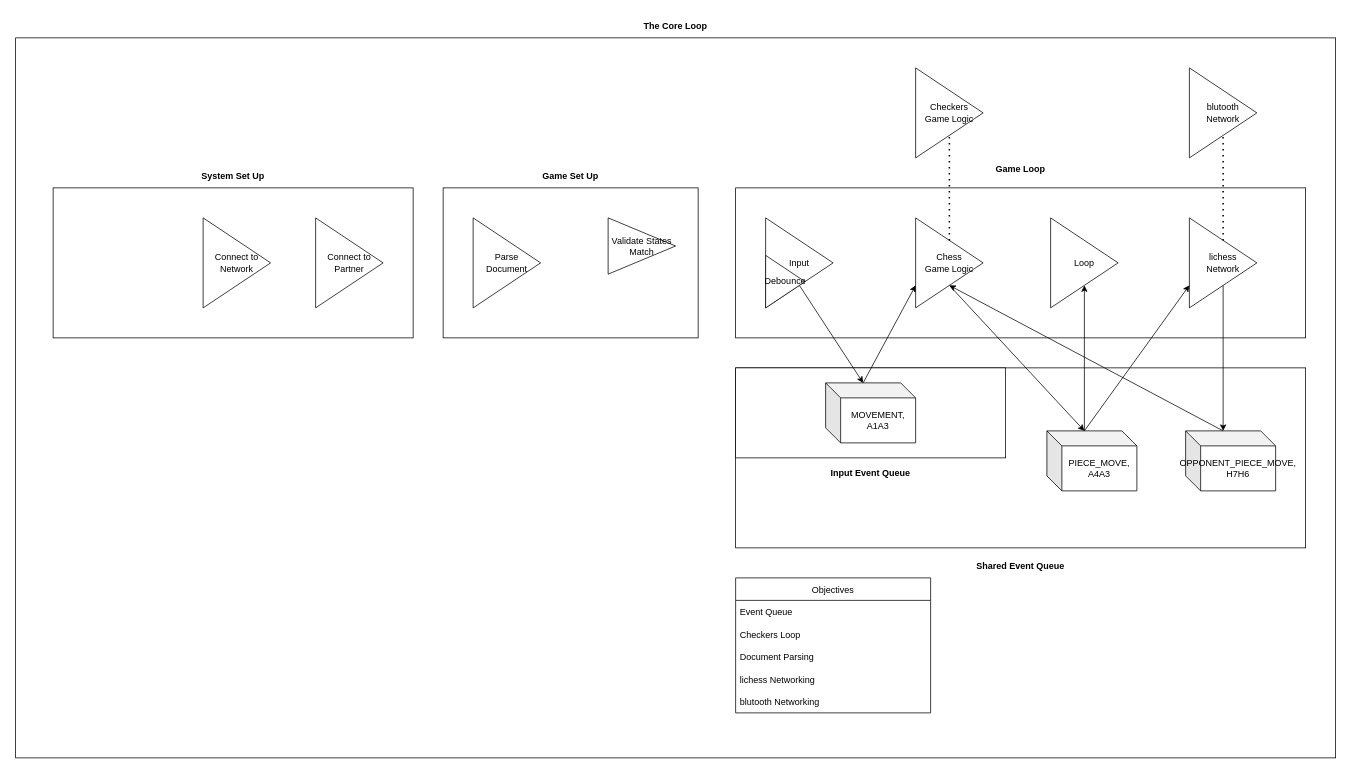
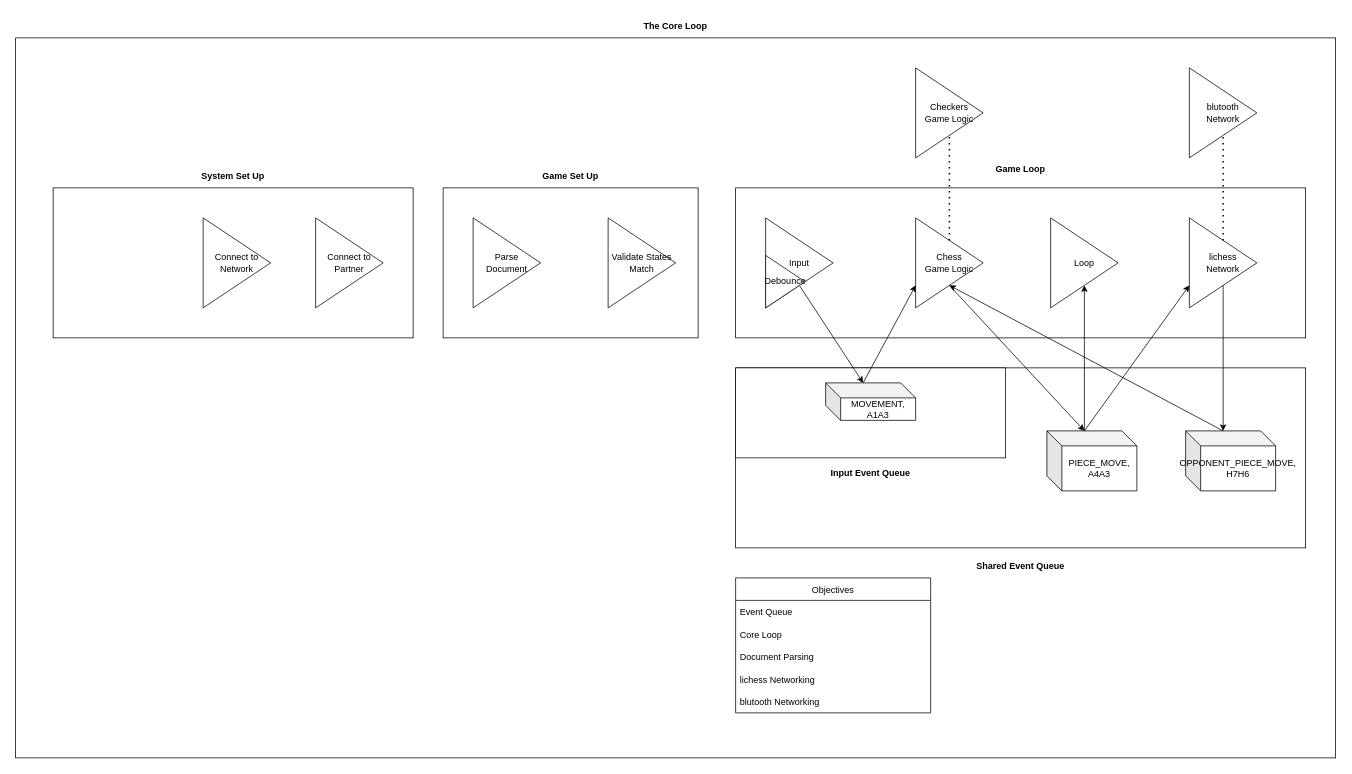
  <mxCell id="0" />
  <mxCell id="1" parent="0" />
  <mxCell id="2" value="" style="rounded=0;whiteSpace=wrap;html=1;" vertex="1" parent="1"><mxGeometry x="20" y="50" width="1760" height="960" as="geometry" /></mxCell>
  <mxCell id="3" value="" style="rounded=0;whiteSpace=wrap;html=1;" parent="1" vertex="1"><mxGeometry x="980" y="490" width="760" height="240" as="geometry" /></mxCell>
  <mxCell id="4" value="" style="rounded=0;whiteSpace=wrap;html=1;" parent="1" vertex="1"><mxGeometry x="980" y="490" width="360" height="120" as="geometry" /></mxCell>
  <mxCell id="5" value="" style="rounded=0;whiteSpace=wrap;html=1;" parent="1" vertex="1"><mxGeometry x="980" y="250" width="760" height="200" as="geometry" /></mxCell>
  <mxCell id="6" value="Input" style="triangle;whiteSpace=wrap;html=1;" parent="1" vertex="1"><mxGeometry x="1020" y="290" width="90" height="120" as="geometry" /></mxCell>
  <mxCell id="7" value="Chess&lt;br&gt;Game Logic" style="triangle;whiteSpace=wrap;html=1;" parent="1" vertex="1"><mxGeometry x="1220" y="290" width="90" height="120" as="geometry" /></mxCell>
  <mxCell id="8" value="lichess&lt;br&gt;Network" style="triangle;whiteSpace=wrap;html=1;" parent="1" vertex="1"><mxGeometry x="1585" y="290" width="90" height="120" as="geometry" /></mxCell>
  <mxCell id="9" value="Game Loop" style="text;html=1;strokeColor=none;fillColor=none;align=center;verticalAlign=middle;whiteSpace=wrap;rounded=0;fontStyle=1" parent="1" vertex="1"><mxGeometry x="980" y="210" width="760" height="30" as="geometry" /></mxCell>
- <mxCell id="10" value="MOVEMENT, A1A3" style="shape=cube;whiteSpace=wrap;html=1;boundedLbl=1;backgroundOutline=1;darkOpacity=0.05;darkOpacity2=0.1;" parent="1" vertex="1"><mxGeometry x="1100" y="510" width="120" height="80" as="geometry" /></mxCell>
+ <mxCell id="10" value="MOVEMENT, A1A3" style="shape=cube;whiteSpace=wrap;html=1;boundedLbl=1;backgroundOutline=1;darkOpacity=0.05;darkOpacity2=0.1;" parent="1" vertex="1"><mxGeometry x="1100" y="510" width="120" height="50" as="geometry" /></mxCell>
  <mxCell id="11" value="OPPONENT_PIECE_MOVE,&lt;br&gt;H7H6" style="shape=cube;whiteSpace=wrap;html=1;boundedLbl=1;backgroundOutline=1;darkOpacity=0.05;darkOpacity2=0.1;" parent="1" vertex="1"><mxGeometry x="1580" y="574" width="120" height="80" as="geometry" /></mxCell>
  <mxCell id="12" value="" style="endArrow=classic;html=1;exitX=0.5;exitY=1;exitDx=0;exitDy=0;entryX=0;entryY=0;entryDx=50;entryDy=0;entryPerimeter=0;" parent="1" source="6" target="10" edge="1"><mxGeometry width="50" height="50" relative="1" as="geometry"><mxPoint x="1060" y="520" as="sourcePoint" /><mxPoint x="1110" y="470" as="targetPoint" /></mxGeometry></mxCell>
  <mxCell id="13" value="" style="endArrow=classic;html=1;exitX=0;exitY=0;exitDx=50;exitDy=0;exitPerimeter=0;entryX=0;entryY=0.75;entryDx=0;entryDy=0;" parent="1" source="10" target="7" edge="1"><mxGeometry width="50" height="50" relative="1" as="geometry"><mxPoint x="880" y="530" as="sourcePoint" /><mxPoint x="1220" y="470" as="targetPoint" /></mxGeometry></mxCell>
  <mxCell id="14" value="Loop" style="triangle;whiteSpace=wrap;html=1;" parent="1" vertex="1"><mxGeometry x="1400" y="290" width="90" height="120" as="geometry" /></mxCell>
  <mxCell id="15" style="edgeStyle=none;html=1;exitX=0;exitY=0;exitDx=50;exitDy=0;exitPerimeter=0;entryX=0.5;entryY=1;entryDx=0;entryDy=0;" edge="1" parent="1" source="16" target="14"><mxGeometry relative="1" as="geometry" /></mxCell>
  <mxCell id="16" value="PIECE_MOVE,&lt;br&gt;A4A3" style="shape=cube;whiteSpace=wrap;html=1;boundedLbl=1;backgroundOutline=1;darkOpacity=0.05;darkOpacity2=0.1;" parent="1" vertex="1"><mxGeometry x="1395" y="574" width="120" height="80" as="geometry" /></mxCell>
  <mxCell id="17" value="Input Event Queue" style="text;html=1;strokeColor=none;fillColor=none;align=center;verticalAlign=middle;whiteSpace=wrap;rounded=0;fontStyle=1" parent="1" vertex="1"><mxGeometry x="980" y="615" width="360" height="30" as="geometry" /></mxCell>
  <mxCell id="18" value="Shared Event Queue" style="text;html=1;strokeColor=none;fillColor=none;align=center;verticalAlign=middle;whiteSpace=wrap;rounded=0;fontStyle=1" parent="1" vertex="1"><mxGeometry x="980" y="740" width="760" height="30" as="geometry" /></mxCell>
  <mxCell id="19" value="" style="endArrow=classic;html=1;exitX=0.5;exitY=1;exitDx=0;exitDy=0;entryX=0;entryY=0;entryDx=50;entryDy=0;entryPerimeter=0;" parent="1" source="7" target="16" edge="1"><mxGeometry width="50" height="50" relative="1" as="geometry"><mxPoint x="1330" y="130" as="sourcePoint" /><mxPoint x="1380" y="80" as="targetPoint" /></mxGeometry></mxCell>
  <mxCell id="20" value="Checkers&lt;br&gt;Game Logic" style="triangle;whiteSpace=wrap;html=1;" parent="1" vertex="1"><mxGeometry x="1220" y="90" width="90" height="120" as="geometry" /></mxCell>
  <mxCell id="21" value="blutooth&lt;br&gt;Network" style="triangle;whiteSpace=wrap;html=1;" parent="1" vertex="1"><mxGeometry x="1585" y="90" width="90" height="120" as="geometry" /></mxCell>
  <mxCell id="22" value="Debounce" style="triangle;whiteSpace=wrap;html=1;" parent="1" vertex="1"><mxGeometry x="1020" y="340" width="52.5" height="70" as="geometry" /></mxCell>
  <mxCell id="23" value="" style="endArrow=classic;html=1;exitX=0.5;exitY=1;exitDx=0;exitDy=0;entryX=0;entryY=0;entryDx=50;entryDy=0;entryPerimeter=0;" parent="1" source="8" target="11" edge="1"><mxGeometry width="50" height="50" relative="1" as="geometry"><mxPoint x="1900" y="540" as="sourcePoint" /><mxPoint x="1950" y="490" as="targetPoint" /></mxGeometry></mxCell>
  <mxCell id="24" value="" style="endArrow=classic;html=1;exitX=0;exitY=0;exitDx=50;exitDy=0;exitPerimeter=0;entryX=0.5;entryY=1;entryDx=0;entryDy=0;" parent="1" source="11" target="7" edge="1"><mxGeometry width="50" height="50" relative="1" as="geometry"><mxPoint x="1485" y="710" as="sourcePoint" /><mxPoint x="1580" y="460" as="targetPoint" /></mxGeometry></mxCell>
  <mxCell id="25" value="" style="endArrow=classic;html=1;entryX=0;entryY=0.75;entryDx=0;entryDy=0;exitX=0;exitY=0;exitDx=50;exitDy=0;exitPerimeter=0;" parent="1" source="16" target="8" edge="1"><mxGeometry width="50" height="50" relative="1" as="geometry"><mxPoint x="1510" y="500" as="sourcePoint" /><mxPoint x="1560" y="450" as="targetPoint" /></mxGeometry></mxCell>
  <mxCell id="26" value="Objectives" style="swimlane;fontStyle=0;childLayout=stackLayout;horizontal=1;startSize=30;horizontalStack=0;resizeParent=1;resizeParentMax=0;resizeLast=0;collapsible=1;marginBottom=0;" vertex="1" parent="1"><mxGeometry x="980" y="770" width="260" height="180" as="geometry" /></mxCell>
  <mxCell id="27" value="Event Queue" style="text;strokeColor=none;fillColor=none;align=left;verticalAlign=middle;spacingLeft=4;spacingRight=4;overflow=hidden;points=[[0,0.5],[1,0.5]];portConstraint=eastwest;rotatable=0;" vertex="1" parent="26"><mxGeometry y="30" width="260" height="30" as="geometry" /></mxCell>
- <mxCell id="28" value="Checkers Loop" style="text;strokeColor=none;fillColor=none;align=left;verticalAlign=middle;spacingLeft=4;spacingRight=4;overflow=hidden;points=[[0,0.5],[1,0.5]];portConstraint=eastwest;rotatable=0;" vertex="1" parent="26"><mxGeometry y="60" width="260" height="30" as="geometry" /></mxCell>
+ <mxCell id="28" value="Core Loop" style="text;strokeColor=none;fillColor=none;align=left;verticalAlign=middle;spacingLeft=4;spacingRight=4;overflow=hidden;points=[[0,0.5],[1,0.5]];portConstraint=eastwest;rotatable=0;" vertex="1" parent="26"><mxGeometry y="60" width="260" height="30" as="geometry" /></mxCell>
  <mxCell id="29" value="Document Parsing" style="text;strokeColor=none;fillColor=none;align=left;verticalAlign=middle;spacingLeft=4;spacingRight=4;overflow=hidden;points=[[0,0.5],[1,0.5]];portConstraint=eastwest;rotatable=0;" vertex="1" parent="26"><mxGeometry y="90" width="260" height="30" as="geometry" /></mxCell>
  <mxCell id="30" value="lichess Networking" style="text;strokeColor=none;fillColor=none;align=left;verticalAlign=middle;spacingLeft=4;spacingRight=4;overflow=hidden;points=[[0,0.5],[1,0.5]];portConstraint=eastwest;rotatable=0;" vertex="1" parent="26"><mxGeometry y="120" width="260" height="30" as="geometry" /></mxCell>
  <mxCell id="31" value="blutooth Networking" style="text;strokeColor=none;fillColor=none;align=left;verticalAlign=middle;spacingLeft=4;spacingRight=4;overflow=hidden;points=[[0,0.5],[1,0.5]];portConstraint=eastwest;rotatable=0;" vertex="1" parent="26"><mxGeometry y="150" width="260" height="30" as="geometry" /></mxCell>
  <mxCell id="32" value="The Core Loop" style="text;html=1;strokeColor=none;fillColor=none;align=center;verticalAlign=middle;whiteSpace=wrap;rounded=0;fontStyle=1" vertex="1" parent="1"><mxGeometry x="20" y="20" width="1760" height="30" as="geometry" /></mxCell>
  <mxCell id="33" value="" style="rounded=0;whiteSpace=wrap;html=1;" vertex="1" parent="1"><mxGeometry x="70" y="250" width="480" height="200" as="geometry" /></mxCell>
  <mxCell id="34" value="System Set Up" style="text;html=1;strokeColor=none;fillColor=none;align=center;verticalAlign=middle;whiteSpace=wrap;rounded=0;fontStyle=1" vertex="1" parent="1"><mxGeometry x="70" y="220" width="480" height="30" as="geometry" /></mxCell>
  <mxCell id="35" value="" style="rounded=0;whiteSpace=wrap;html=1;" vertex="1" parent="1"><mxGeometry x="590" y="250" width="340" height="200" as="geometry" /></mxCell>
  <mxCell id="36" value="Game Set Up" style="text;html=1;strokeColor=none;fillColor=none;align=center;verticalAlign=middle;whiteSpace=wrap;rounded=0;fontStyle=1" vertex="1" parent="1"><mxGeometry x="590" y="220" width="340" height="30" as="geometry" /></mxCell>
  <mxCell id="37" value="Parse Document" style="triangle;whiteSpace=wrap;html=1;" vertex="1" parent="1"><mxGeometry x="630" y="290" width="90" height="120" as="geometry" /></mxCell>
- <mxCell id="38" value="Validate States Match" style="triangle;whiteSpace=wrap;html=1;" vertex="1" parent="1"><mxGeometry x="810" y="290" width="90" height="75" as="geometry" /></mxCell>
+ <mxCell id="38" value="Validate States Match" style="triangle;whiteSpace=wrap;html=1;" vertex="1" parent="1"><mxGeometry x="810" y="290" width="90" height="120" as="geometry" /></mxCell>
  <mxCell id="39" value="Connect to Partner" style="triangle;whiteSpace=wrap;html=1;" vertex="1" parent="1"><mxGeometry x="420" y="290" width="90" height="120" as="geometry" /></mxCell>
  <mxCell id="40" value="Connect to Network" style="triangle;whiteSpace=wrap;html=1;" vertex="1" parent="1"><mxGeometry x="270" y="290" width="90" height="120" as="geometry" /></mxCell>
  <mxCell id="41" value="" style="endArrow=none;dashed=1;html=1;dashPattern=1 3;strokeWidth=2;exitX=0.5;exitY=0;exitDx=0;exitDy=0;entryX=0.5;entryY=1;entryDx=0;entryDy=0;" edge="1" parent="1" source="7" target="20"><mxGeometry width="50" height="50" relative="1" as="geometry"><mxPoint x="1270" y="-20" as="sourcePoint" /><mxPoint x="1320" y="-70" as="targetPoint" /></mxGeometry></mxCell>
  <mxCell id="42" value="" style="endArrow=none;dashed=1;html=1;dashPattern=1 3;strokeWidth=2;exitX=0.5;exitY=0;exitDx=0;exitDy=0;entryX=0.5;entryY=1;entryDx=0;entryDy=0;" edge="1" parent="1" source="8" target="21"><mxGeometry width="50" height="50" relative="1" as="geometry"><mxPoint x="1570" y="0" as="sourcePoint" /><mxPoint x="1620" y="-50" as="targetPoint" /></mxGeometry></mxCell>
